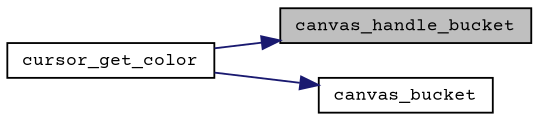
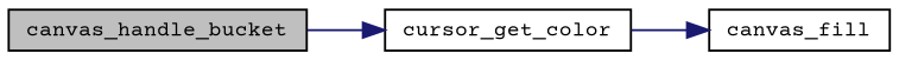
  digraph {
    fontname="Courier Prime"
    rankdir=LR
    node [color=black fillcolor=white fontname="Courier Prime" fontsize=10 shape=record style=filled]
    edge [color=midnightblue fontname="Courier Prime" fontsize=10 labelfontname=Helvetica labelfontsize=10 style=solid]
    n1 [fillcolor=grey75 fontcolor=black height=0.2 label=canvas_handle_bucket width=0.4]
    n2 [height=0.2 label=cursor_get_color width=0.4]
-   n3 [height=0.2 label=canvas_bucket width=0.4]
-   n2 -> n1
+   n3 [height=0.2 label=canvas_fill width=0.4]
+   n1 -> n2
    n2 -> n3
  }
